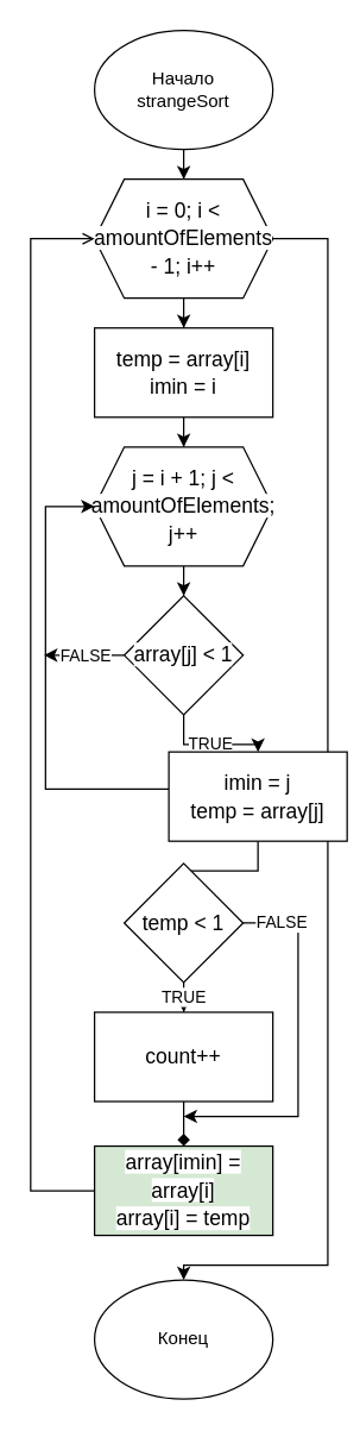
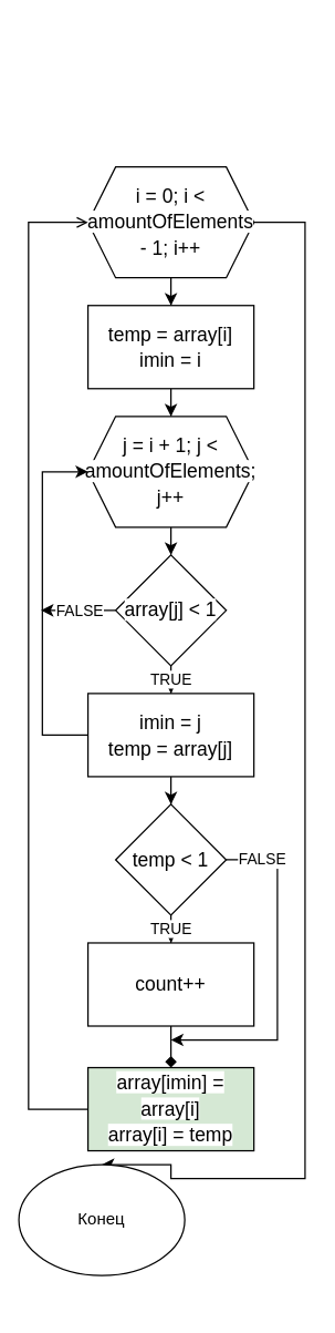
  <mxCell id="0" />
  <mxCell id="1" parent="0" />
- <mxCell id="2" style="edgeStyle=orthogonalEdgeStyle;rounded=0;orthogonalLoop=1;jettySize=auto;html=1;entryX=0.5;entryY=0;entryDx=0;entryDy=0;" edge="1" parent="1" source="3" target="6"><mxGeometry relative="1" as="geometry" /></mxCell>
- <mxCell id="3" value="Начало&lt;br&gt;strangeSort" style="ellipse;whiteSpace=wrap;html=1;" vertex="1" parent="1"><mxGeometry x="63" y="20" width="120" height="80" as="geometry" /></mxCell>
  <mxCell id="4" style="edgeStyle=orthogonalEdgeStyle;rounded=0;orthogonalLoop=1;jettySize=auto;html=1;entryX=0.5;entryY=0;entryDx=0;entryDy=0;" edge="1" parent="1" source="6" target="8"><mxGeometry relative="1" as="geometry" /></mxCell>
  <mxCell id="5" style="edgeStyle=orthogonalEdgeStyle;rounded=0;orthogonalLoop=1;jettySize=auto;html=1;entryX=0.5;entryY=0;entryDx=0;entryDy=0;" edge="1" parent="1" source="6" target="24"><mxGeometry relative="1" as="geometry"><mxPoint x="219" y="850" as="targetPoint" /><Array as="points"><mxPoint x="220" y="160" /><mxPoint x="220" y="850" /><mxPoint x="123" y="850" /></Array></mxGeometry></mxCell>
  <mxCell id="6" value="&lt;div style=&quot;font-size: 14px; line-height: 19px;&quot;&gt;&lt;span style=&quot;background-color: rgb(255, 255, 255);&quot;&gt;i = 0; i &amp;lt; amountOfElements - 1; i++&lt;/span&gt;&lt;/div&gt;" style="shape=hexagon;perimeter=hexagonPerimeter2;whiteSpace=wrap;html=1;fixedSize=1;" vertex="1" parent="1"><mxGeometry x="63" y="120" width="120" height="80" as="geometry" /></mxCell>
  <mxCell id="7" style="edgeStyle=orthogonalEdgeStyle;rounded=0;orthogonalLoop=1;jettySize=auto;html=1;" edge="1" parent="1" source="8" target="10"><mxGeometry relative="1" as="geometry" /></mxCell>
  <mxCell id="8" value="&lt;div style=&quot;font-size: 14px; line-height: 19px;&quot;&gt;&lt;div style=&quot;&quot;&gt;&lt;span style=&quot;background-color: rgb(255, 255, 255);&quot;&gt;temp = array[i]&lt;/span&gt;&lt;/div&gt;&lt;div style=&quot;&quot;&gt;&lt;span style=&quot;background-color: rgb(255, 255, 255);&quot;&gt;imin&lt;/span&gt;&lt;span style=&quot;background-color: rgb(255, 255, 255);&quot;&gt; = &lt;/span&gt;&lt;span style=&quot;background-color: rgb(255, 255, 255);&quot;&gt;i&lt;/span&gt;&lt;/div&gt;&lt;/div&gt;" style="rounded=0;whiteSpace=wrap;html=1;" vertex="1" parent="1"><mxGeometry x="63" y="220" width="120" height="60" as="geometry" /></mxCell>
  <mxCell id="9" style="edgeStyle=orthogonalEdgeStyle;rounded=0;orthogonalLoop=1;jettySize=auto;html=1;entryX=0.5;entryY=0;entryDx=0;entryDy=0;" edge="1" parent="1" source="10" target="13"><mxGeometry relative="1" as="geometry" /></mxCell>
  <mxCell id="10" value="&lt;div style=&quot;font-size: 14px; line-height: 19px;&quot;&gt;&lt;span style=&quot;background-color: rgb(255, 255, 255);&quot;&gt;j = i + 1; j &amp;lt; amountOfElements; j++&lt;/span&gt;&lt;/div&gt;" style="shape=hexagon;perimeter=hexagonPerimeter2;whiteSpace=wrap;html=1;fixedSize=1;" vertex="1" parent="1"><mxGeometry x="63" y="300" width="120" height="80" as="geometry" /></mxCell>
  <mxCell id="11" value="TRUE" style="edgeStyle=orthogonalEdgeStyle;rounded=0;orthogonalLoop=1;jettySize=auto;html=1;entryX=0.5;entryY=0;entryDx=0;entryDy=0;" edge="1" parent="1" source="13" target="16"><mxGeometry relative="1" as="geometry" /></mxCell>
  <mxCell id="12" value="FALSE" style="edgeStyle=orthogonalEdgeStyle;rounded=0;orthogonalLoop=1;jettySize=auto;html=1;" edge="1" parent="1" source="13"><mxGeometry relative="1" as="geometry"><mxPoint x="29" y="440" as="targetPoint" /></mxGeometry></mxCell>
  <mxCell id="13" value="&lt;div style=&quot;font-size: 14px; line-height: 19px;&quot;&gt;&lt;span style=&quot;background-color: rgb(255, 255, 255);&quot;&gt;array[j] &amp;lt; 1&lt;/span&gt;&lt;/div&gt;" style="rhombus;whiteSpace=wrap;html=1;" vertex="1" parent="1"><mxGeometry x="83" y="400" width="80" height="80" as="geometry" /></mxCell>
  <mxCell id="14" style="edgeStyle=orthogonalEdgeStyle;rounded=0;orthogonalLoop=1;jettySize=auto;html=1;entryX=0;entryY=0.5;entryDx=0;entryDy=0;" edge="1" parent="1" source="16" target="10"><mxGeometry relative="1" as="geometry"><mxPoint x="29" y="340" as="targetPoint" /><Array as="points"><mxPoint x="30" y="530" /><mxPoint x="30" y="340" /></Array></mxGeometry></mxCell>
  <mxCell id="15" style="edgeStyle=orthogonalEdgeStyle;rounded=0;orthogonalLoop=1;jettySize=auto;html=1;entryX=0.5;entryY=0;entryDx=0;entryDy=0;" edge="1" parent="1" source="16" target="19"><mxGeometry relative="1" as="geometry" /></mxCell>
- <mxCell id="16" value="&lt;div style=&quot;font-size: 14px; line-height: 19px;&quot;&gt;&lt;div style=&quot;&quot;&gt;&lt;span style=&quot;background-color: rgb(255, 255, 255);&quot;&gt;imin = j&lt;/span&gt;&lt;/div&gt;&lt;div style=&quot;&quot;&gt;&lt;span style=&quot;background-color: rgb(255, 255, 255);&quot;&gt;temp = array[j]&lt;/span&gt;&lt;/div&gt;&lt;/div&gt;" style="rounded=0;whiteSpace=wrap;html=1;" vertex="1" parent="1"><mxGeometry x="113" y="505" width="120" height="60" as="geometry" /></mxCell>
+ <mxCell id="16" value="&lt;div style=&quot;font-size: 14px; line-height: 19px;&quot;&gt;&lt;div style=&quot;&quot;&gt;&lt;span style=&quot;background-color: rgb(255, 255, 255);&quot;&gt;imin = j&lt;/span&gt;&lt;/div&gt;&lt;div style=&quot;&quot;&gt;&lt;span style=&quot;background-color: rgb(255, 255, 255);&quot;&gt;temp = array[j]&lt;/span&gt;&lt;/div&gt;&lt;/div&gt;" style="rounded=0;whiteSpace=wrap;html=1;" vertex="1" parent="1"><mxGeometry x="63" y="500" width="120" height="60" as="geometry" /></mxCell>
  <mxCell id="17" value="TRUE" style="edgeStyle=orthogonalEdgeStyle;rounded=0;orthogonalLoop=1;jettySize=auto;html=1;entryX=0.5;entryY=0;entryDx=0;entryDy=0;" edge="1" parent="1" source="19" target="21"><mxGeometry relative="1" as="geometry" /></mxCell>
  <mxCell id="18" value="FALSE" style="edgeStyle=orthogonalEdgeStyle;rounded=0;orthogonalLoop=1;jettySize=auto;html=1;" edge="1" parent="1" source="19"><mxGeometry x="-0.787" relative="1" as="geometry"><mxPoint x="123" y="750" as="targetPoint" /><Array as="points"><mxPoint x="200" y="620" /></Array><mxPoint as="offset" /></mxGeometry></mxCell>
  <mxCell id="19" value="&lt;font style=&quot;font-size: 14px;&quot;&gt;temp &amp;lt; 1&lt;/font&gt;" style="rhombus;whiteSpace=wrap;html=1;" vertex="1" parent="1"><mxGeometry x="83" y="580" width="80" height="80" as="geometry" /></mxCell>
  <mxCell id="20" style="edgeStyle=orthogonalEdgeStyle;rounded=0;orthogonalLoop=1;jettySize=auto;html=1;entryX=0.5;entryY=0;entryDx=0;entryDy=0;endArrow=diamond;" edge="1" parent="1" source="21" target="23"><mxGeometry relative="1" as="geometry" /></mxCell>
  <mxCell id="21" value="&lt;font style=&quot;font-size: 14px;&quot;&gt;count++&lt;/font&gt;" style="rounded=0;whiteSpace=wrap;html=1;" vertex="1" parent="1"><mxGeometry x="63" y="680" width="120" height="60" as="geometry" /></mxCell>
  <mxCell id="22" style="edgeStyle=orthogonalEdgeStyle;rounded=0;orthogonalLoop=1;jettySize=auto;html=1;entryX=0;entryY=0.5;entryDx=0;entryDy=0;endArrow=open;" edge="1" parent="1" source="23" target="6"><mxGeometry relative="1" as="geometry"><mxPoint x="19" y="160" as="targetPoint" /><Array as="points"><mxPoint x="20" y="800" /><mxPoint x="20" y="160" /></Array></mxGeometry></mxCell>
  <mxCell id="23" value="&lt;div style=&quot;font-size: 14px; line-height: 19px;&quot;&gt;&lt;div style=&quot;&quot;&gt;&lt;span style=&quot;background-color: rgb(255, 255, 255);&quot;&gt;array[imin] = array[i]&lt;/span&gt;&lt;/div&gt;&lt;div style=&quot;&quot;&gt;&lt;span style=&quot;background-color: rgb(255, 255, 255);&quot;&gt;array[i] = temp&lt;/span&gt;&lt;/div&gt;&lt;/div&gt;" style="rounded=0;whiteSpace=wrap;html=1;fillColor=#d5e8d4;" vertex="1" parent="1"><mxGeometry x="63" y="770" width="120" height="60" as="geometry" /></mxCell>
- <mxCell id="24" value="Конец" style="ellipse;whiteSpace=wrap;html=1;" vertex="1" parent="1"><mxGeometry x="63" y="860" width="120" height="80" as="geometry" /></mxCell>
+ <mxCell id="24" value="Конец" style="ellipse;whiteSpace=wrap;html=1;" vertex="1" parent="1"><mxGeometry x="13" y="840" width="120" height="80" as="geometry" /></mxCell>
